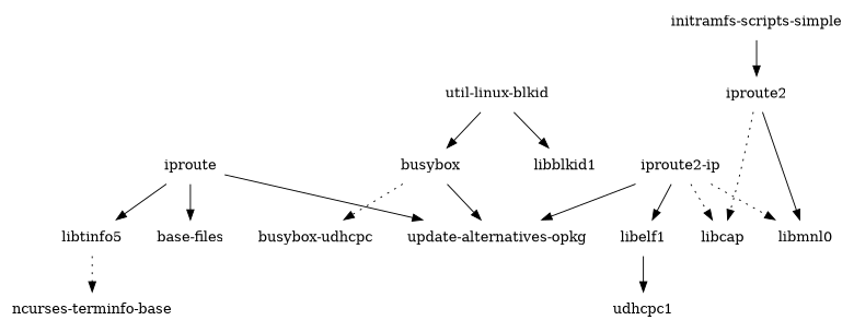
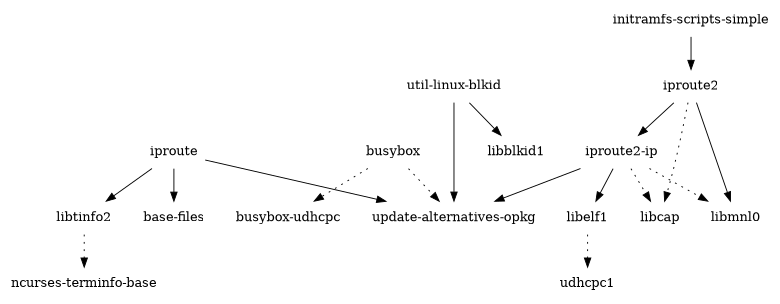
  digraph {
    node [shape=plaintext]
    n1 [label=iproute]
    "base-files"
-   libtinfo5
+   libtinfo5 [label=libtinfo2]
    "update-alternatives-opkg"
    "ncurses-terminfo-base"
    busybox
    "busybox-udhcpc"
    "initramfs-scripts-simple"
    iproute2
    "iproute2-ip"
    libcap
    libmnl0
    libelf1
    n14 [label=udhcpc1]
    "util-linux-blkid"
    libblkid1
    n1 -> "base-files"
    n1 -> libtinfo5
    n1 -> "update-alternatives-opkg"
    libtinfo5 -> "ncurses-terminfo-base" [style=dotted]
-   busybox -> "update-alternatives-opkg"
+   busybox -> "update-alternatives-opkg" [style=dotted]
    busybox -> "busybox-udhcpc" [style=dotted]
    "initramfs-scripts-simple" -> iproute2
+   iproute2 -> "iproute2-ip"
    iproute2 -> libcap [style=dotted]
    iproute2 -> libmnl0
    "iproute2-ip" -> "update-alternatives-opkg"
    "iproute2-ip" -> libcap [style=dotted]
    "iproute2-ip" -> libmnl0 [style=dotted]
    "iproute2-ip" -> libelf1
-   libelf1 -> n14
-   "util-linux-blkid" -> busybox
+   libelf1 -> n14 [style=dotted]
+   "util-linux-blkid" -> "update-alternatives-opkg"
    "util-linux-blkid" -> libblkid1
  }
